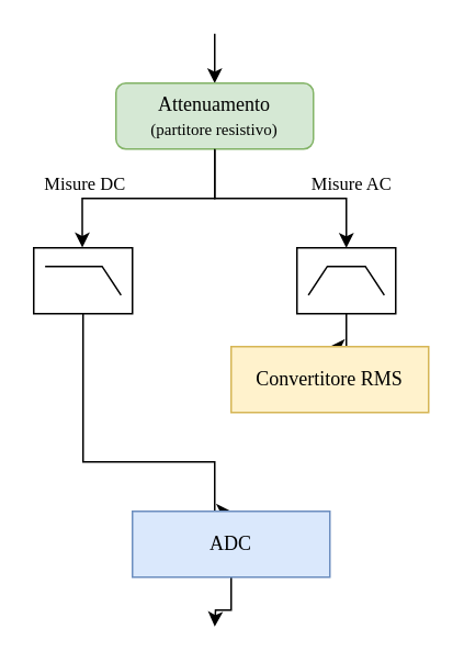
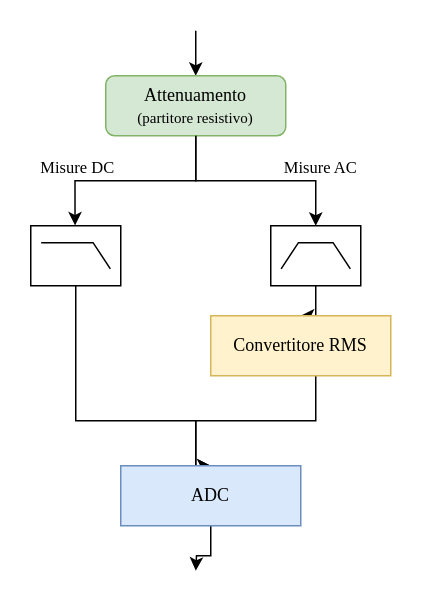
  <mxCell id="0" />
  <mxCell id="1" parent="0" />
  <mxCell id="2" style="edgeStyle=orthogonalEdgeStyle;rounded=0;orthogonalLoop=1;jettySize=auto;html=1;startArrow=classic;startFill=1;endArrow=none;endFill=0;fontFamily=Artifakt Element;fontStyle=0" edge="1" parent="1" source="5"><mxGeometry relative="1" as="geometry"><mxPoint x="130" y="20" as="targetPoint" /></mxGeometry></mxCell>
  <mxCell id="3" style="edgeStyle=orthogonalEdgeStyle;rounded=0;orthogonalLoop=1;jettySize=auto;html=1;exitX=0.5;exitY=1;exitDx=0;exitDy=0;fontFamily=Artifakt Element;fontStyle=0" edge="1" parent="1" source="5" target="11"><mxGeometry relative="1" as="geometry"><Array as="points"><mxPoint x="130" y="120" /><mxPoint x="210" y="120" /></Array></mxGeometry></mxCell>
  <mxCell id="4" value="Misure AC" style="edgeLabel;html=1;align=center;verticalAlign=middle;resizable=0;points=[];fontFamily=Artifakt Element;fontStyle=0" vertex="1" connectable="0" parent="3"><mxGeometry x="-0.198" y="1" relative="1" as="geometry"><mxPoint x="56" y="-9" as="offset" /></mxGeometry></mxCell>
  <mxCell id="5" value="Attenuamento&lt;div&gt;&lt;font style=&quot;font-size: 10px;&quot;&gt;(partitore resistivo)&lt;/font&gt;&lt;/div&gt;" style="whiteSpace=wrap;html=1;fillColor=#d5e8d4;strokeColor=#82b366;fontFamily=Artifakt Element;fontStyle=0;rounded=1;" vertex="1" parent="1"><mxGeometry x="70" y="50" width="120" height="40" as="geometry" /></mxCell>
  <mxCell id="6" style="edgeStyle=orthogonalEdgeStyle;rounded=0;orthogonalLoop=1;jettySize=auto;html=1;entryX=0.5;entryY=0;entryDx=0;entryDy=0;fontFamily=Artifakt Element;fontStyle=0" edge="1" parent="1" source="7" target="15"><mxGeometry relative="1" as="geometry"><Array as="points"><mxPoint x="50" y="280" /><mxPoint x="130" y="280" /></Array></mxGeometry></mxCell>
  <mxCell id="7" value="" style="verticalLabelPosition=bottom;shadow=0;dashed=0;align=center;html=1;verticalAlign=top;shape=mxgraph.electrical.logic_gates.lowpass_filter;fontFamily=Artifakt Element;fontStyle=0" vertex="1" parent="1"><mxGeometry x="20" y="150" width="60" height="40" as="geometry" /></mxCell>
  <mxCell id="8" style="edgeStyle=orthogonalEdgeStyle;rounded=0;orthogonalLoop=1;jettySize=auto;html=1;entryX=0.492;entryY=-0.006;entryDx=0;entryDy=0;entryPerimeter=0;fontFamily=Artifakt Element;fontStyle=0" edge="1" parent="1" source="5" target="7"><mxGeometry relative="1" as="geometry"><Array as="points"><mxPoint x="130" y="120" /><mxPoint x="50" y="120" /></Array></mxGeometry></mxCell>
  <mxCell id="9" value="Misure DC" style="edgeLabel;html=1;align=center;verticalAlign=middle;resizable=0;points=[];fontFamily=Artifakt Element;fontStyle=0" vertex="1" connectable="0" parent="8"><mxGeometry x="0.05" y="1" relative="1" as="geometry"><mxPoint x="-36" y="-11" as="offset" /></mxGeometry></mxCell>
  <mxCell id="10" style="edgeStyle=orthogonalEdgeStyle;rounded=0;orthogonalLoop=1;jettySize=auto;html=1;fontFamily=Artifakt Element;fontStyle=0" edge="1" parent="1" source="11" target="13"><mxGeometry relative="1" as="geometry" /></mxCell>
  <mxCell id="11" value="" style="verticalLabelPosition=bottom;shadow=0;dashed=0;align=center;html=1;verticalAlign=top;shape=mxgraph.electrical.logic_gates.bandpass_filter;fontFamily=Artifakt Element;fontStyle=0" vertex="1" parent="1"><mxGeometry x="180" y="150" width="60" height="40" as="geometry" /></mxCell>
+ <mxCell id="12" style="edgeStyle=orthogonalEdgeStyle;rounded=0;orthogonalLoop=1;jettySize=auto;html=1;entryX=0.5;entryY=0;entryDx=0;entryDy=0;fontFamily=Artifakt Element;fontStyle=0" edge="1" parent="1" source="13" target="15"><mxGeometry relative="1" as="geometry"><Array as="points"><mxPoint x="210" y="280" /><mxPoint x="130" y="280" /></Array></mxGeometry></mxCell>
  <mxCell id="13" value="Convertitore RMS" style="rounded=0;whiteSpace=wrap;html=1;fillColor=#fff2cc;strokeColor=#d6b656;fontFamily=Artifakt Element;fontStyle=0" vertex="1" parent="1"><mxGeometry x="140" y="210" width="120" height="40" as="geometry" /></mxCell>
  <mxCell id="14" style="edgeStyle=orthogonalEdgeStyle;rounded=0;orthogonalLoop=1;jettySize=auto;html=1;fontFamily=Artifakt Element;fontStyle=0" edge="1" parent="1" source="15"><mxGeometry relative="1" as="geometry"><mxPoint x="130" y="380" as="targetPoint" /></mxGeometry></mxCell>
  <mxCell id="15" value="ADC" style="rounded=0;whiteSpace=wrap;html=1;fillColor=#dae8fc;strokeColor=#6c8ebf;fontFamily=Artifakt Element;fontStyle=0" vertex="1" parent="1"><mxGeometry x="80" y="310" width="120" height="40" as="geometry" /></mxCell>
